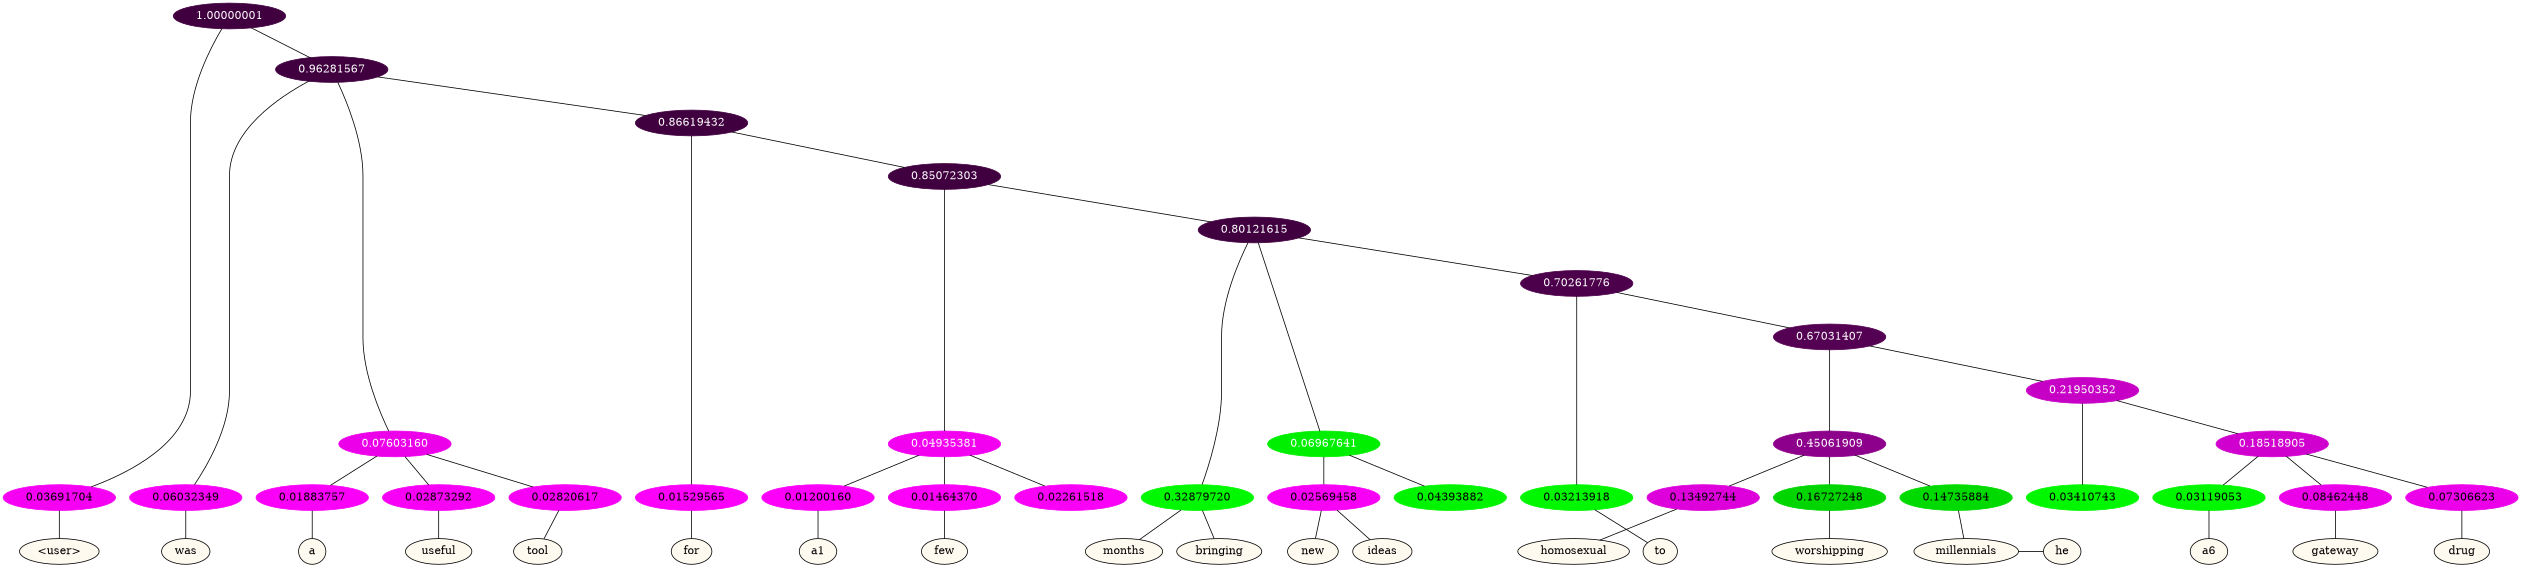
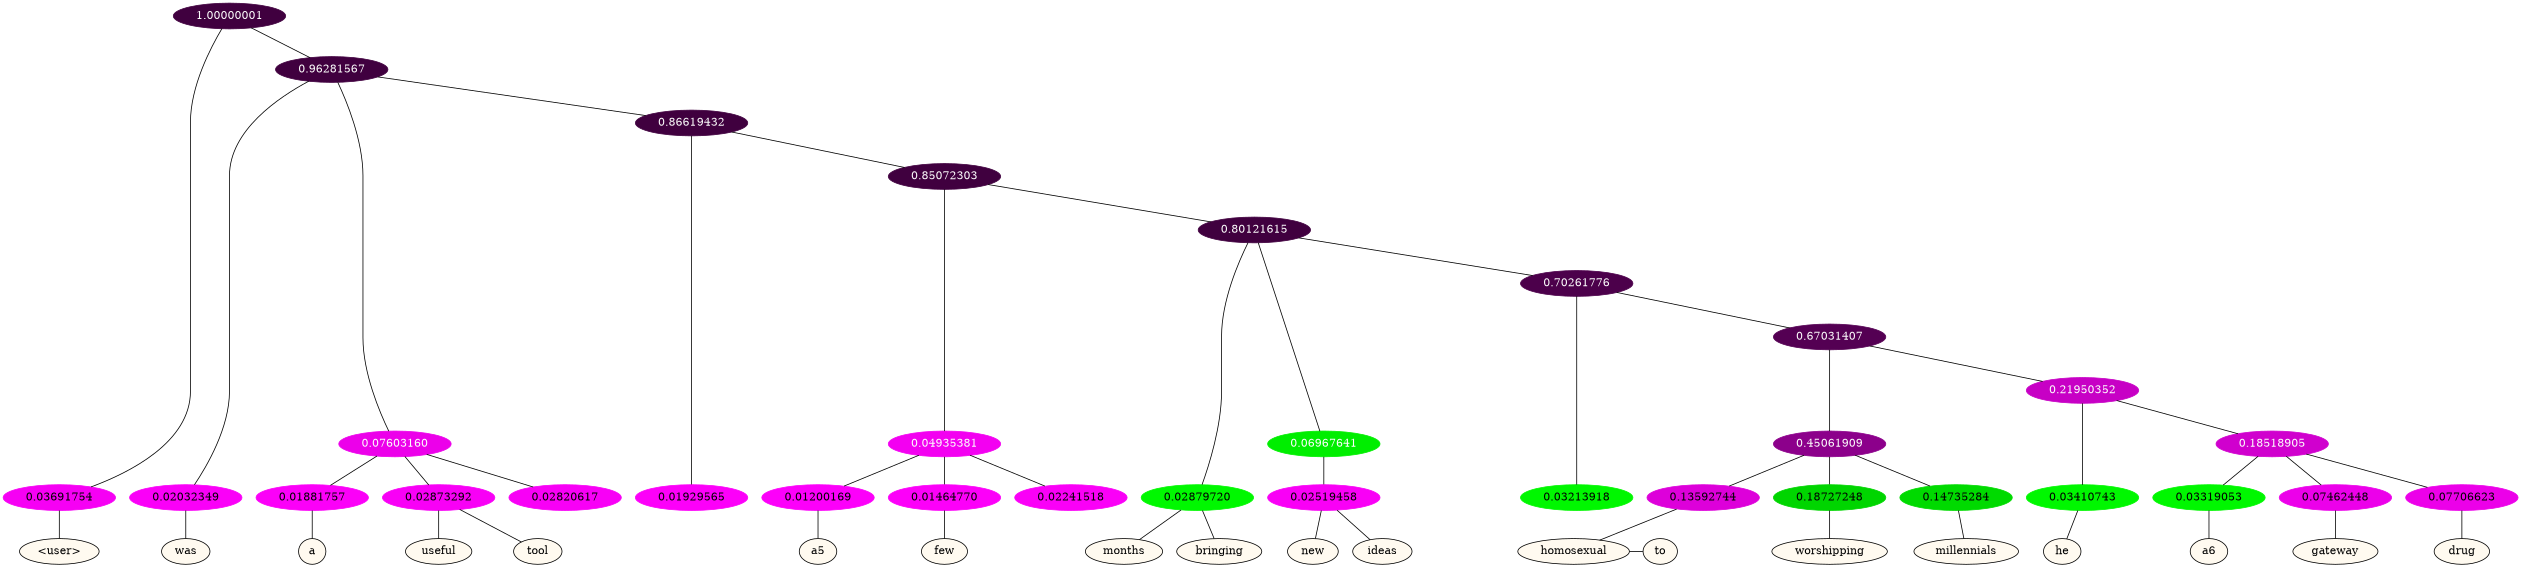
  graph {
    node [color=black format=png nodesep=0.001 ordering=out overlap_scaling=0.01 ranksep=0.001 style=filled]
    n1 [fillcolor=floralwhite height=0.15 label="\<user\>" style="filled,solid" width=0.15]
    n2 [fillcolor=floralwhite height=0.15 label=was style="filled,solid" width=0.15]
    n3 [fillcolor=floralwhite height=0.15 label=a style="filled,solid" width=0.15]
    n4 [fillcolor=floralwhite height=0.15 label=useful style="filled,solid" width=0.15]
    n5 [fillcolor=floralwhite height=0.15 label=tool style="filled,solid" width=0.15]
-   n6 [fillcolor=floralwhite height=0.15 label=for style="filled,solid" width=0.15]
-   n7 [fillcolor=floralwhite height=0.15 label=a1 style="filled,solid" width=0.15]
+   n7 [fillcolor=floralwhite height=0.15 label=a5 style="filled,solid" width=0.15]
    n8 [fillcolor=floralwhite height=0.15 label=few style="filled,solid" width=0.15]
    n9 [fillcolor=floralwhite height=0.15 label=months style="filled,solid" width=0.15]
    n10 [fillcolor=floralwhite height=0.15 label=bringing style="filled,solid" width=0.15]
    n11 [fillcolor=floralwhite height=0.15 label=new style="filled,solid" width=0.15]
    n12 [fillcolor=floralwhite height=0.15 label=ideas style="filled,solid" width=0.15]
    n13 [fillcolor=floralwhite height=0.15 label=to style="filled,solid" width=0.15]
    n14 [fillcolor=floralwhite height=0.15 label=homosexual style="filled,solid" width=0.15]
    n15 [fillcolor=floralwhite height=0.15 label=worshipping style="filled,solid" width=0.15]
    n16 [fillcolor=floralwhite height=0.15 label=millennials style="filled,solid" width=0.15]
    n17 [fillcolor=floralwhite height=0.15 label=he style="filled,solid" width=0.15]
    n18 [fillcolor=floralwhite height=0.15 label=a6 style="filled,solid" width=0.15]
    n19 [fillcolor=floralwhite height=0.15 label=gateway style="filled,solid" width=0.15]
    n20 [fillcolor=floralwhite height=0.15 label=drug style="filled,solid" width=0.15]
-   n21 [color="0.835 1.000 0.963" fontcolor=black height=0.15 label=0.03691704 width=0.15]
-   n22 [color="0.835 1.000 0.980" fontcolor=black height=0.15 label=0.06032349 width=0.15]
-   n23 [color="0.835 1.000 0.981" fontcolor=black height=0.15 label=0.01883757 width=0.15]
+   n21 [color="0.835 1.000 0.963" fontcolor=black height=0.15 label=0.03691754 width=0.15]
+   n22 [color="0.835 1.000 0.980" fontcolor=black height=0.15 label=0.02032349 width=0.15]
+   n23 [color="0.835 1.000 0.981" fontcolor=black height=0.15 label=0.01881757 width=0.15]
    n24 [color="0.835 1.000 0.971" fontcolor=black height=0.15 label=0.02873292 width=0.15]
    n25 [color="0.835 1.000 0.972" fontcolor=black height=0.15 label=0.02820617 width=0.15]
-   n26 [color="0.835 1.000 0.985" fontcolor=black height=0.15 label=0.01529565 width=0.15]
-   n27 [color="0.835 1.000 0.988" fontcolor=black height=0.15 label=0.01200160 width=0.15]
-   n28 [color="0.835 1.000 0.985" fontcolor=black height=0.15 label=0.01464370 width=0.15]
-   n29 [color="0.835 1.000 0.977" fontcolor=black height=0.15 label=0.02261518 width=0.15]
-   n30 [color="0.334 1.000 0.971" fontcolor=black height=0.15 label=0.32879720 width=0.15]
-   n31 [color="0.835 1.000 0.974" fontcolor=black height=0.15 label=0.02569458 width=0.15]
-   n32 [color="0.334 1.000 0.956" fontcolor=black height=0.15 label=0.04393882 width=0.15]
+   n26 [color="0.835 1.000 0.985" fontcolor=black height=0.15 label=0.01929565 width=0.15]
+   n27 [color="0.835 1.000 0.988" fontcolor=black height=0.15 label=0.01200169 width=0.15]
+   n28 [color="0.835 1.000 0.985" fontcolor=black height=0.15 label=0.01464770 width=0.15]
+   n29 [color="0.835 1.000 0.977" fontcolor=black height=0.15 label=0.02241518 width=0.15]
+   n30 [color="0.334 1.000 0.971" fontcolor=black height=0.15 label=0.02879720 width=0.15]
+   n31 [color="0.835 1.000 0.974" fontcolor=black height=0.15 label=0.02519458 width=0.15]
    n33 [color="0.334 1.000 0.968" fontcolor=black height=0.15 label=0.03213918 width=0.15]
-   n34 [color="0.835 1.000 0.864" fontcolor=black height=0.15 label=0.13492744 width=0.15]
-   n35 [color="0.334 1.000 0.833" fontcolor=black height=0.15 label=0.16727248 width=0.15]
-   n36 [color="0.334 1.000 0.853" fontcolor=black height=0.15 label=0.14735884 width=0.15]
+   n34 [color="0.835 1.000 0.864" fontcolor=black height=0.15 label=0.13592744 width=0.15]
+   n35 [color="0.334 1.000 0.833" fontcolor=black height=0.15 label=0.18727248 width=0.15]
+   n36 [color="0.334 1.000 0.853" fontcolor=black height=0.15 label=0.14735284 width=0.15]
    n37 [color="0.334 1.000 0.966" fontcolor=black height=0.15 label=0.03410743 width=0.15]
-   n38 [color="0.334 1.000 0.967" fontcolor=black height=0.15 label=0.03119053 width=0.15]
-   n39 [color="0.835 1.000 0.925" fontcolor=black height=0.15 label=0.08462448 width=0.15]
-   n40 [color="0.835 1.000 0.923" fontcolor=black height=0.15 label=0.07306623 width=0.15]
+   n38 [color="0.334 1.000 0.967" fontcolor=black height=0.15 label=0.03319053 width=0.15]
+   n39 [color="0.835 1.000 0.925" fontcolor=black height=0.15 label=0.07462448 width=0.15]
+   n40 [color="0.835 1.000 0.923" fontcolor=black height=0.15 label=0.07706623 width=0.15]
    n41 [color="0.835 1.000 0.250" fontcolor=grey99 height=0.15 label=1.00000001 width=0.15]
    n42 [color="0.835 1.000 0.250" fontcolor=grey99 height=0.15 label=0.96281567 width=0.15]
    n43 [color="0.835 1.000 0.924" fontcolor=grey99 height=0.15 label=0.07603160 width=0.15]
    n44 [color="0.835 1.000 0.250" fontcolor=grey99 height=0.15 label=0.86619432 width=0.15]
    n45 [color="0.835 1.000 0.250" fontcolor=grey99 height=0.15 label=0.85072303 width=0.15]
    n46 [color="0.835 1.000 0.951" fontcolor=grey99 height=0.15 label=0.04935381 width=0.15]
    n47 [color="0.835 1.000 0.250" fontcolor=grey99 height=0.15 label=0.80121615 width=0.15]
    n48 [color="0.334 1.000 0.930" fontcolor=grey99 height=0.15 label=0.06967641 width=0.15]
    n49 [color="0.835 1.000 0.297" fontcolor=grey99 height=0.15 label=0.70261776 width=0.15]
    n50 [color="0.835 1.000 0.330" fontcolor=grey99 height=0.15 label=0.67031407 width=0.15]
    n51 [color="0.835 1.000 0.549" fontcolor=grey99 height=0.15 label=0.45061909 width=0.15]
    n52 [color="0.835 1.000 0.780" fontcolor=grey99 height=0.15 label=0.21950352 width=0.15]
    n53 [color="0.835 1.000 0.815" fontcolor=grey99 height=0.15 label=0.18518905 width=0.15]
    subgraph sub_1 {
      rank=same
      n1
      n2
      n3
      n4
      n5
-     n6
      n7
      n8
      n9
      n10
      n11
      n12
      n13
      n14
      n15
      n16
      n17
      n18
      n19
      n20
    }
    subgraph sub_2 {
      rank=same
      n21
      n22
      n23
      n24
      n25
      n26
      n27
      n28
      n29
      n30
      n31
-     n32
      n33
      n34
      n35
      n36
      n37
      n38
      n39
      n40
    }
    n21 -- n1
    n22 -- n2
    n23 -- n3
    n24 -- n4
-   n25 -- n5
-   n26 -- n6
+   n24 -- n5
    n27 -- n7
    n28 -- n8
    n30 -- n9
    n30 -- n10
    n31 -- n11
    n31 -- n12
-   n33 -- n13
+   n14 -- n13
    n34 -- n14
    n35 -- n15
    n36 -- n16
-   n16 -- n17
+   n37 -- n17
    n38 -- n18
    n39 -- n19
    n40 -- n20
    n41 -- n21
    n41 -- n42
    n42 -- n22
    n42 -- n43
    n42 -- n44
    n43 -- n23
    n43 -- n24
    n43 -- n25
    n44 -- n26
    n44 -- n45
    n45 -- n46
    n45 -- n47
    n46 -- n27
    n46 -- n28
    n46 -- n29
    n47 -- n30
    n47 -- n48
    n47 -- n49
    n48 -- n31
-   n48 -- n32
    n49 -- n33
    n49 -- n50
    n50 -- n51
    n50 -- n52
    n51 -- n34
    n51 -- n35
    n51 -- n36
    n52 -- n37
    n52 -- n53
    n53 -- n38
    n53 -- n39
    n53 -- n40
  }
